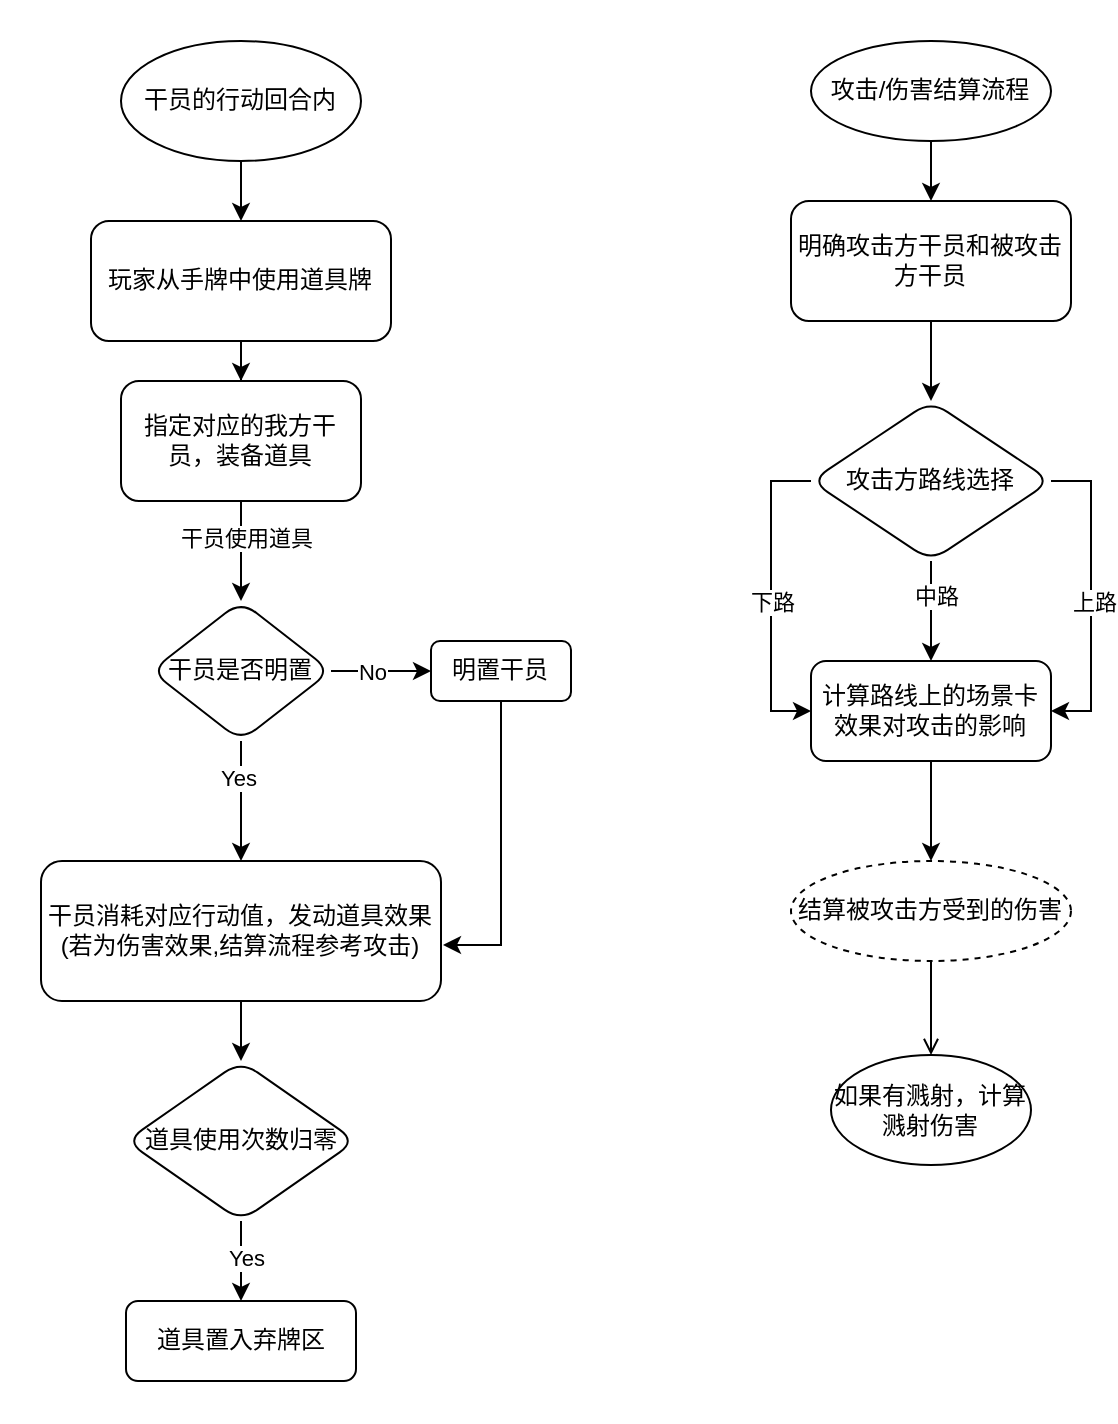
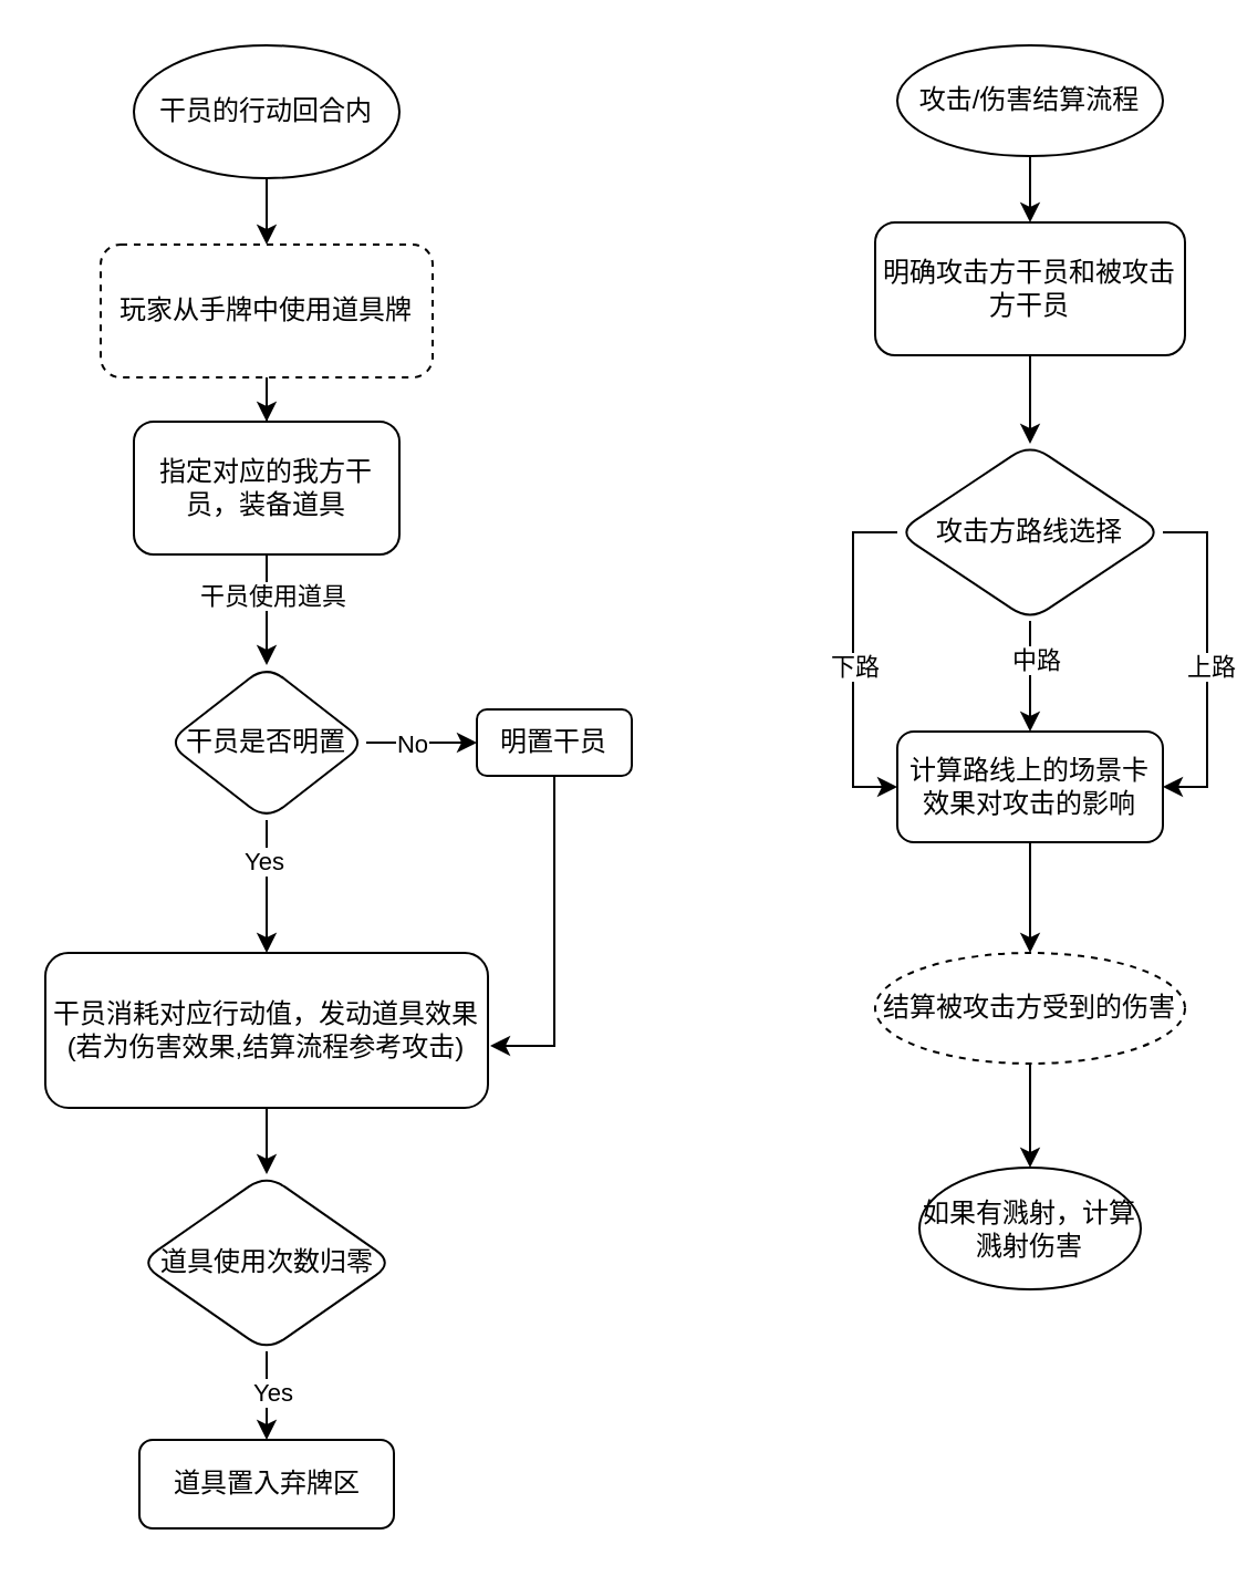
  <mxCell id="0" />
  <mxCell id="1" parent="0" />
  <mxCell id="2" value="" style="edgeStyle=orthogonalEdgeStyle;rounded=0;orthogonalLoop=1;jettySize=auto;html=1;exitX=0.5;exitY=1;exitDx=0;exitDy=0;" edge="1" parent="1" source="5" target="4"><mxGeometry relative="1" as="geometry"><mxPoint x="120" y="80" as="sourcePoint" /><Array as="points" /></mxGeometry></mxCell>
  <mxCell id="3" value="" style="edgeStyle=orthogonalEdgeStyle;rounded=0;orthogonalLoop=1;jettySize=auto;html=1;" edge="1" parent="1" source="4" target="10"><mxGeometry relative="1" as="geometry" /></mxCell>
- <mxCell id="4" value="玩家从手牌中使用道具牌" style="whiteSpace=wrap;html=1;rounded=1;glass=0;strokeWidth=1;shadow=0;" vertex="1" parent="1"><mxGeometry x="45" y="110" width="150" height="60" as="geometry" /></mxCell>
+ <mxCell id="4" value="玩家从手牌中使用道具牌" style="whiteSpace=wrap;html=1;rounded=1;glass=0;strokeWidth=1;shadow=0;dashed=1;" vertex="1" parent="1"><mxGeometry x="45" y="110" width="150" height="60" as="geometry" /></mxCell>
  <mxCell id="5" value="干员的行动回合内" style="ellipse;whiteSpace=wrap;html=1;" vertex="1" parent="1"><mxGeometry x="60" y="20" width="120" height="60" as="geometry" /></mxCell>
  <mxCell id="6" value="" style="edgeStyle=orthogonalEdgeStyle;rounded=0;orthogonalLoop=1;jettySize=auto;html=1;exitX=0.5;exitY=1;exitDx=0;exitDy=0;" edge="1" parent="1" source="15" target="12"><mxGeometry relative="1" as="geometry"><mxPoint x="65" y="300" as="sourcePoint" /></mxGeometry></mxCell>
  <mxCell id="7" value="Yes" style="edgeLabel;html=1;align=center;verticalAlign=middle;resizable=0;points=[];" connectable="0" vertex="1" parent="6"><mxGeometry x="-0.4" y="-2" relative="1" as="geometry"><mxPoint as="offset" /></mxGeometry></mxCell>
  <mxCell id="8" value="" style="edgeStyle=orthogonalEdgeStyle;rounded=0;orthogonalLoop=1;jettySize=auto;html=1;" edge="1" parent="1" source="10" target="15"><mxGeometry relative="1" as="geometry" /></mxCell>
  <mxCell id="9" value="干员使用道具" style="edgeLabel;html=1;align=center;verticalAlign=middle;resizable=0;points=[];" connectable="0" vertex="1" parent="8"><mxGeometry x="-0.3" y="2" relative="1" as="geometry"><mxPoint as="offset" /></mxGeometry></mxCell>
  <mxCell id="10" value="指定对应的我方干员，装备道具" style="whiteSpace=wrap;html=1;rounded=1;glass=0;strokeWidth=1;shadow=0;" vertex="1" parent="1"><mxGeometry x="60" y="190" width="120" height="60" as="geometry" /></mxCell>
  <mxCell id="11" value="" style="edgeStyle=orthogonalEdgeStyle;rounded=0;orthogonalLoop=1;jettySize=auto;html=1;" edge="1" parent="1" source="12" target="20"><mxGeometry relative="1" as="geometry" /></mxCell>
  <mxCell id="12" value="干员消耗对应行动值，发动道具效果&lt;br&gt;(若为伤害效果,结算流程参考攻击&lt;span style=&quot;background-color: initial;&quot;&gt;)&lt;/span&gt;" style="whiteSpace=wrap;html=1;rounded=1;glass=0;strokeWidth=1;shadow=0;" vertex="1" parent="1"><mxGeometry x="20" y="430" width="200" height="70" as="geometry" /></mxCell>
  <mxCell id="13" value="" style="edgeStyle=orthogonalEdgeStyle;rounded=0;orthogonalLoop=1;jettySize=auto;html=1;" edge="1" parent="1" source="15" target="16"><mxGeometry relative="1" as="geometry" /></mxCell>
  <mxCell id="14" value="No" style="edgeLabel;html=1;align=center;verticalAlign=middle;resizable=0;points=[];" connectable="0" vertex="1" parent="13"><mxGeometry x="-0.4" y="1" relative="1" as="geometry"><mxPoint x="5" y="1" as="offset" /></mxGeometry></mxCell>
  <mxCell id="15" value="干员是否明置" style="rhombus;whiteSpace=wrap;html=1;rounded=1;glass=0;strokeWidth=1;shadow=0;" vertex="1" parent="1"><mxGeometry x="75" y="300" width="90" height="70" as="geometry" /></mxCell>
  <mxCell id="16" value="明置干员" style="whiteSpace=wrap;html=1;rounded=1;glass=0;strokeWidth=1;shadow=0;" vertex="1" parent="1"><mxGeometry x="215" y="320" width="70" height="30" as="geometry" /></mxCell>
  <mxCell id="17" style="edgeStyle=orthogonalEdgeStyle;rounded=0;orthogonalLoop=1;jettySize=auto;html=1;entryX=1.005;entryY=0.6;entryDx=0;entryDy=0;entryPerimeter=0;" edge="1" parent="1" source="16" target="12"><mxGeometry relative="1" as="geometry" /></mxCell>
  <mxCell id="18" value="" style="edgeStyle=orthogonalEdgeStyle;rounded=0;orthogonalLoop=1;jettySize=auto;html=1;" edge="1" parent="1" source="20" target="21"><mxGeometry relative="1" as="geometry" /></mxCell>
  <mxCell id="19" value="Yes" style="edgeLabel;html=1;align=center;verticalAlign=middle;resizable=0;points=[];" connectable="0" vertex="1" parent="18"><mxGeometry x="-0.1" y="2" relative="1" as="geometry"><mxPoint as="offset" /></mxGeometry></mxCell>
  <mxCell id="20" value="道具使用次数归零" style="rhombus;whiteSpace=wrap;html=1;rounded=1;glass=0;strokeWidth=1;shadow=0;" vertex="1" parent="1"><mxGeometry x="62.5" y="530" width="115" height="80" as="geometry" /></mxCell>
  <mxCell id="21" value="道具置入弃牌区" style="whiteSpace=wrap;html=1;rounded=1;glass=0;strokeWidth=1;shadow=0;" vertex="1" parent="1"><mxGeometry x="62.5" y="650" width="115" height="40" as="geometry" /></mxCell>
  <mxCell id="22" value="" style="edgeStyle=orthogonalEdgeStyle;rounded=0;orthogonalLoop=1;jettySize=auto;html=1;" edge="1" parent="1" source="23" target="25"><mxGeometry relative="1" as="geometry" /></mxCell>
  <mxCell id="23" value="攻击/伤害结算流程" style="ellipse;whiteSpace=wrap;html=1;" vertex="1" parent="1"><mxGeometry x="405" y="20" width="120" height="50" as="geometry" /></mxCell>
  <mxCell id="24" value="" style="edgeStyle=orthogonalEdgeStyle;rounded=0;orthogonalLoop=1;jettySize=auto;html=1;" edge="1" parent="1" source="25" target="32"><mxGeometry relative="1" as="geometry" /></mxCell>
  <mxCell id="25" value="明确攻击方干员和被攻击方干员" style="rounded=1;whiteSpace=wrap;html=1;" vertex="1" parent="1"><mxGeometry x="395" y="100" width="140" height="60" as="geometry" /></mxCell>
  <mxCell id="26" value="" style="edgeStyle=orthogonalEdgeStyle;rounded=0;orthogonalLoop=1;jettySize=auto;html=1;" edge="1" parent="1" source="32" target="34"><mxGeometry relative="1" as="geometry" /></mxCell>
  <mxCell id="27" value="中路" style="edgeLabel;html=1;align=center;verticalAlign=middle;resizable=0;points=[];" connectable="0" vertex="1" parent="26"><mxGeometry x="-0.32" y="2" relative="1" as="geometry"><mxPoint as="offset" /></mxGeometry></mxCell>
  <mxCell id="28" style="edgeStyle=orthogonalEdgeStyle;rounded=0;orthogonalLoop=1;jettySize=auto;html=1;exitX=0;exitY=0.5;exitDx=0;exitDy=0;entryX=0;entryY=0.5;entryDx=0;entryDy=0;" edge="1" parent="1" source="32" target="34"><mxGeometry relative="1" as="geometry" /></mxCell>
  <mxCell id="29" value="下路" style="edgeLabel;html=1;align=center;verticalAlign=middle;resizable=0;points=[];" connectable="0" vertex="1" parent="28"><mxGeometry x="-0.097" y="3" relative="1" as="geometry"><mxPoint x="-3" y="10" as="offset" /></mxGeometry></mxCell>
  <mxCell id="30" style="edgeStyle=orthogonalEdgeStyle;rounded=0;orthogonalLoop=1;jettySize=auto;html=1;exitX=1;exitY=0.5;exitDx=0;exitDy=0;entryX=1;entryY=0.5;entryDx=0;entryDy=0;" edge="1" parent="1" source="32" target="34"><mxGeometry relative="1" as="geometry" /></mxCell>
  <mxCell id="31" value="上路" style="edgeLabel;html=1;align=center;verticalAlign=middle;resizable=0;points=[];" connectable="0" vertex="1" parent="30"><mxGeometry x="-0.084" y="1" relative="1" as="geometry"><mxPoint y="9" as="offset" /></mxGeometry></mxCell>
  <mxCell id="32" value="攻击方路线选择" style="rhombus;whiteSpace=wrap;html=1;rounded=1;" vertex="1" parent="1"><mxGeometry x="405" y="200" width="120" height="80" as="geometry" /></mxCell>
  <mxCell id="33" value="" style="edgeStyle=orthogonalEdgeStyle;rounded=0;orthogonalLoop=1;jettySize=auto;html=1;" edge="1" parent="1" source="34" target="36"><mxGeometry relative="1" as="geometry" /></mxCell>
  <mxCell id="34" value="计算路线上的场景卡效果对攻击的影响" style="whiteSpace=wrap;html=1;rounded=1;" vertex="1" parent="1"><mxGeometry x="405" y="330" width="120" height="50" as="geometry" /></mxCell>
- <mxCell id="35" value="" style="edgeStyle=orthogonalEdgeStyle;rounded=0;orthogonalLoop=1;jettySize=auto;html=1;endArrow=open;" edge="1" parent="1" source="36" target="37"><mxGeometry relative="1" as="geometry" /></mxCell>
+ <mxCell id="35" value="" style="edgeStyle=orthogonalEdgeStyle;rounded=0;orthogonalLoop=1;jettySize=auto;html=1;" edge="1" parent="1" source="36" target="37"><mxGeometry relative="1" as="geometry" /></mxCell>
  <mxCell id="36" value="结算被攻击方受到的伤害" style="ellipse;whiteSpace=wrap;html=1;rounded=1;dashed=1;" vertex="1" parent="1"><mxGeometry x="395" y="430" width="140" height="50" as="geometry" /></mxCell>
  <mxCell id="37" value="如果有溅射，计算溅射伤害" style="ellipse;whiteSpace=wrap;html=1;rounded=1;" vertex="1" parent="1"><mxGeometry x="415" y="527" width="100" height="55" as="geometry" /></mxCell>
